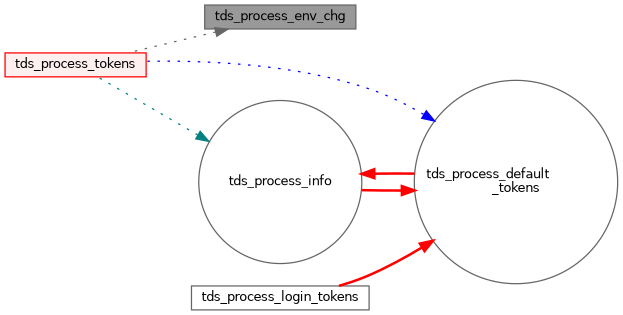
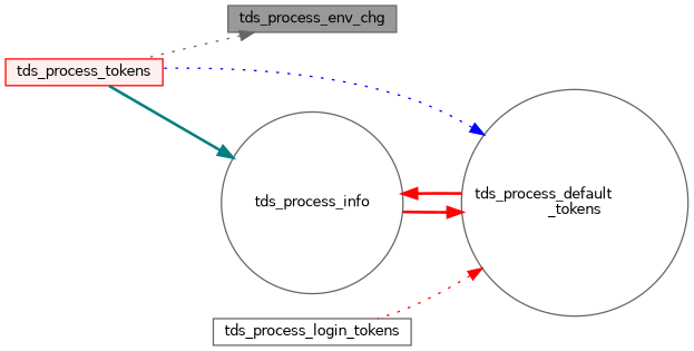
  digraph {
    rankdir=RL
    node [color=grey40 fillcolor=white fontname=Helvetica fontsize=10 shape=box style=filled]
    edge [color=red dir=back fontname=Helvetica fontsize=10 labelfontname=Helvetica labelfontsize=10 style=dotted]
    n1 [color=gray40 fillcolor=grey60 fontcolor=black height=0.2 label=tds_process_env_chg width=0.4]
    n2 [color=red fillcolor="#FFF0F0" height=0.2 label=tds_process_tokens width=0.4]
    n3 [height=0.2 label="tds_process_default\l_tokens" shape=circle width=0.4]
    n4 [height=0.2 label=tds_process_info shape=circle width=0.4]
    n5 [height=0.2 label=tds_process_login_tokens width=0.4]
    n1 -> n2 [color=gray40]
    n3 -> n2 [color=blue]
    n3 -> n4 [style=bold]
-   n3 -> n5 [style=bold]
-   n4 -> n2 [color=teal]
+   n3 -> n5
+   n4 -> n2 [color=teal style=bold]
    n4 -> n3 [style=bold]
  }
